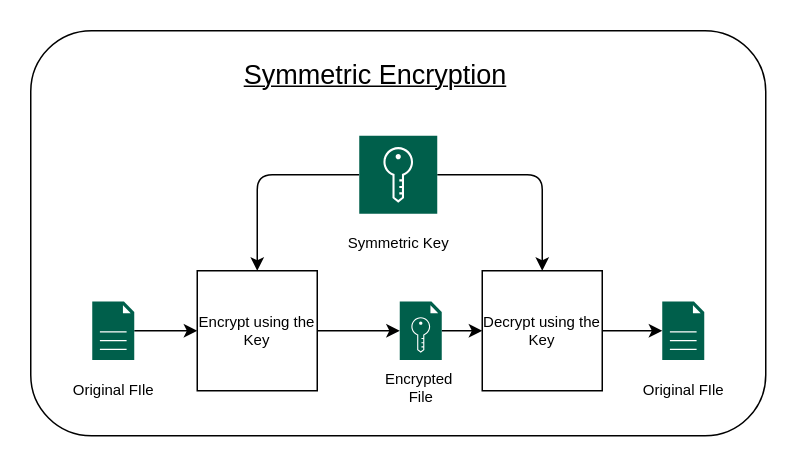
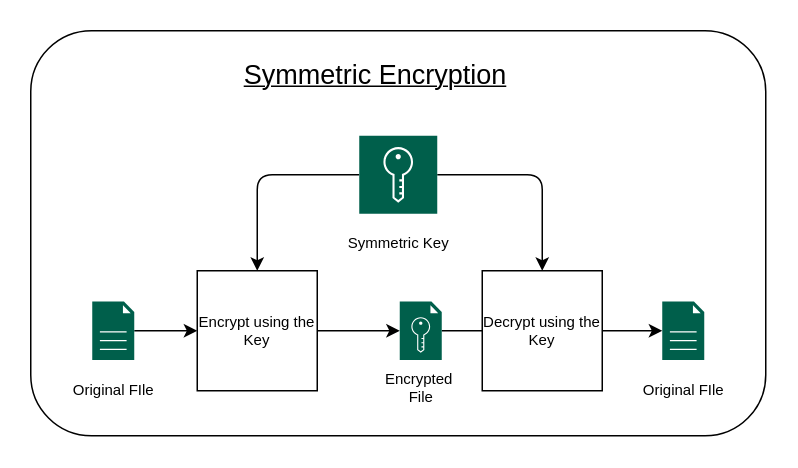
  <mxCell id="0" />
  <mxCell id="1" parent="0" />
  <mxCell id="2" value="" style="rounded=1;whiteSpace=wrap;html=1;fontSize=10;" parent="1" vertex="1"><mxGeometry x="20" y="20" width="490" height="270" as="geometry" /></mxCell>
  <mxCell id="3" value="&lt;font style=&quot;font-size: 18px;&quot;&gt;Symmetric Encryption&lt;/font&gt;" style="text;html=1;strokeColor=none;fillColor=none;align=center;verticalAlign=middle;whiteSpace=wrap;rounded=0;fontStyle=4" parent="1" vertex="1"><mxGeometry x="122" y="30" width="256" height="40" as="geometry" /></mxCell>
  <mxCell id="4" style="html=1;entryX=0.5;entryY=0;entryDx=0;entryDy=0;fontSize=10;" parent="1" source="6" target="12" edge="1"><mxGeometry relative="1" as="geometry"><Array as="points"><mxPoint x="171" y="116" /></Array></mxGeometry></mxCell>
  <mxCell id="5" style="edgeStyle=none;html=1;entryX=0.5;entryY=0;entryDx=0;entryDy=0;fontSize=10;" parent="1" source="6" target="14" edge="1"><mxGeometry relative="1" as="geometry"><Array as="points"><mxPoint x="361" y="116" /></Array></mxGeometry></mxCell>
  <mxCell id="6" value="&lt;font style=&quot;font-size: 10px;&quot;&gt;Symmetric Key&lt;/font&gt;" style="sketch=0;pointerEvents=1;shadow=0;dashed=0;html=1;strokeColor=none;fillColor=#005F4B;labelPosition=center;verticalLabelPosition=bottom;verticalAlign=top;align=center;outlineConnect=0;shape=mxgraph.veeam2.key;fontSize=18;" parent="1" vertex="1"><mxGeometry x="239" y="90" width="52" height="52" as="geometry" /></mxCell>
  <mxCell id="7" style="edgeStyle=none;html=1;entryX=0;entryY=0.5;entryDx=0;entryDy=0;fontSize=10;" parent="1" source="8" target="12" edge="1"><mxGeometry relative="1" as="geometry" /></mxCell>
  <mxCell id="8" value="&lt;span style=&quot;font-size: 10px;&quot;&gt;Original FIle&lt;br&gt;&lt;/span&gt;" style="sketch=0;pointerEvents=1;shadow=0;dashed=0;html=1;strokeColor=none;fillColor=#005F4B;labelPosition=center;verticalLabelPosition=bottom;verticalAlign=top;align=center;outlineConnect=0;shape=mxgraph.veeam2.file;fontSize=18;" parent="1" vertex="1"><mxGeometry x="61" y="200.5" width="28.0" height="39" as="geometry" /></mxCell>
- <mxCell id="9" style="edgeStyle=none;html=1;entryX=0;entryY=0.5;entryDx=0;entryDy=0;fontSize=10;" parent="1" source="10" target="14" edge="1"><mxGeometry relative="1" as="geometry" /></mxCell>
+ <mxCell id="9" style="edgeStyle=none;html=1;entryX=0;entryY=0.5;entryDx=0;entryDy=0;fontSize=10;endArrow=none;" parent="1" source="10" target="14" edge="1"><mxGeometry relative="1" as="geometry" /></mxCell>
  <mxCell id="10" value="Encrypted&amp;nbsp;&lt;br&gt;File" style="sketch=0;pointerEvents=1;shadow=0;dashed=0;html=1;strokeColor=none;fillColor=#005F4B;labelPosition=center;verticalLabelPosition=bottom;verticalAlign=top;align=center;outlineConnect=0;shape=mxgraph.veeam2.license_file;fontSize=10;" parent="1" vertex="1"><mxGeometry x="266" y="200.5" width="28.0" height="39" as="geometry" /></mxCell>
  <mxCell id="11" style="edgeStyle=none;html=1;fontSize=10;" parent="1" source="12" target="10" edge="1"><mxGeometry relative="1" as="geometry" /></mxCell>
  <mxCell id="12" value="Encrypt using the Key" style="whiteSpace=wrap;html=1;aspect=fixed;fontSize=10;" parent="1" vertex="1"><mxGeometry x="131" y="180" width="80" height="80" as="geometry" /></mxCell>
  <mxCell id="13" style="edgeStyle=none;html=1;fontSize=10;" parent="1" source="14" target="15" edge="1"><mxGeometry relative="1" as="geometry" /></mxCell>
  <mxCell id="14" value="Decrypt using the Key" style="whiteSpace=wrap;html=1;aspect=fixed;fontSize=10;" parent="1" vertex="1"><mxGeometry x="321" y="180" width="80" height="80" as="geometry" /></mxCell>
  <mxCell id="15" value="&lt;span style=&quot;font-size: 10px;&quot;&gt;Original FIle&lt;br&gt;&lt;/span&gt;" style="sketch=0;pointerEvents=1;shadow=0;dashed=0;html=1;strokeColor=none;fillColor=#005F4B;labelPosition=center;verticalLabelPosition=bottom;verticalAlign=top;align=center;outlineConnect=0;shape=mxgraph.veeam2.file;fontSize=18;" parent="1" vertex="1"><mxGeometry x="441" y="200.5" width="28.0" height="39" as="geometry" /></mxCell>
